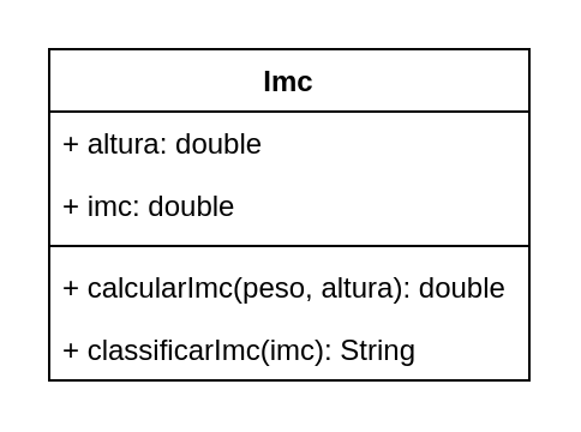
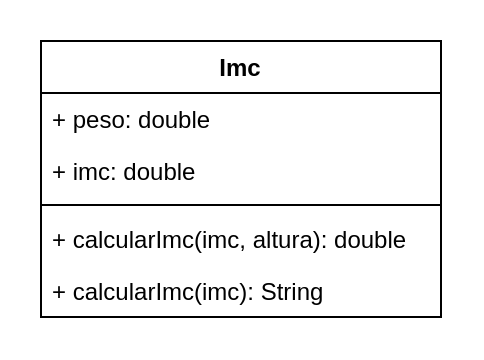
  <mxCell id="0" />
  <mxCell id="1" parent="0" />
  <mxCell id="2" value="Imc" style="swimlane;fontStyle=1;align=center;verticalAlign=top;childLayout=stackLayout;horizontal=1;startSize=26;horizontalStack=0;resizeParent=1;resizeParentMax=0;resizeLast=0;collapsible=1;marginBottom=0;whiteSpace=wrap;html=1;" vertex="1" parent="1"><mxGeometry x="20" y="20" width="200" height="138" as="geometry" /></mxCell>
- <mxCell id="3" value="+ altura: double" style="text;strokeColor=none;fillColor=none;align=left;verticalAlign=top;spacingLeft=4;spacingRight=4;overflow=hidden;rotatable=0;points=[[0,0.5],[1,0.5]];portConstraint=eastwest;whiteSpace=wrap;html=1;" vertex="1" parent="2"><mxGeometry y="26" width="200" height="26" as="geometry" /></mxCell>
+ <mxCell id="3" value="+ peso: double" style="text;strokeColor=none;fillColor=none;align=left;verticalAlign=top;spacingLeft=4;spacingRight=4;overflow=hidden;rotatable=0;points=[[0,0.5],[1,0.5]];portConstraint=eastwest;whiteSpace=wrap;html=1;" vertex="1" parent="2"><mxGeometry y="26" width="200" height="26" as="geometry" /></mxCell>
  <mxCell id="4" value="+ imc: double" style="text;strokeColor=none;fillColor=none;align=left;verticalAlign=top;spacingLeft=4;spacingRight=4;overflow=hidden;rotatable=0;points=[[0,0.5],[1,0.5]];portConstraint=eastwest;whiteSpace=wrap;html=1;" vertex="1" parent="2"><mxGeometry y="52" width="200" height="26" as="geometry" /></mxCell>
  <mxCell id="5" value="" style="line;strokeWidth=1;fillColor=none;align=left;verticalAlign=middle;spacingTop=-1;spacingLeft=3;spacingRight=3;rotatable=0;labelPosition=right;points=[];portConstraint=eastwest;strokeColor=inherit;" vertex="1" parent="2"><mxGeometry y="78" width="200" height="8" as="geometry" /></mxCell>
- <mxCell id="6" value="+ calcularImc(peso, altura): double" style="text;strokeColor=none;fillColor=none;align=left;verticalAlign=top;spacingLeft=4;spacingRight=4;overflow=hidden;rotatable=0;points=[[0,0.5],[1,0.5]];portConstraint=eastwest;whiteSpace=wrap;html=1;" vertex="1" parent="2"><mxGeometry y="86" width="200" height="26" as="geometry" /></mxCell>
- <mxCell id="7" value="+ classificarImc(imc): String" style="text;strokeColor=none;fillColor=none;align=left;verticalAlign=top;spacingLeft=4;spacingRight=4;overflow=hidden;rotatable=0;points=[[0,0.5],[1,0.5]];portConstraint=eastwest;whiteSpace=wrap;html=1;" vertex="1" parent="2"><mxGeometry y="112" width="200" height="26" as="geometry" /></mxCell>
+ <mxCell id="6" value="+ calcularImc(imc, altura): double" style="text;strokeColor=none;fillColor=none;align=left;verticalAlign=top;spacingLeft=4;spacingRight=4;overflow=hidden;rotatable=0;points=[[0,0.5],[1,0.5]];portConstraint=eastwest;whiteSpace=wrap;html=1;" vertex="1" parent="2"><mxGeometry y="86" width="200" height="26" as="geometry" /></mxCell>
+ <mxCell id="7" value="+ calcularImc(imc): String" style="text;strokeColor=none;fillColor=none;align=left;verticalAlign=top;spacingLeft=4;spacingRight=4;overflow=hidden;rotatable=0;points=[[0,0.5],[1,0.5]];portConstraint=eastwest;whiteSpace=wrap;html=1;" vertex="1" parent="2"><mxGeometry y="112" width="200" height="26" as="geometry" /></mxCell>
